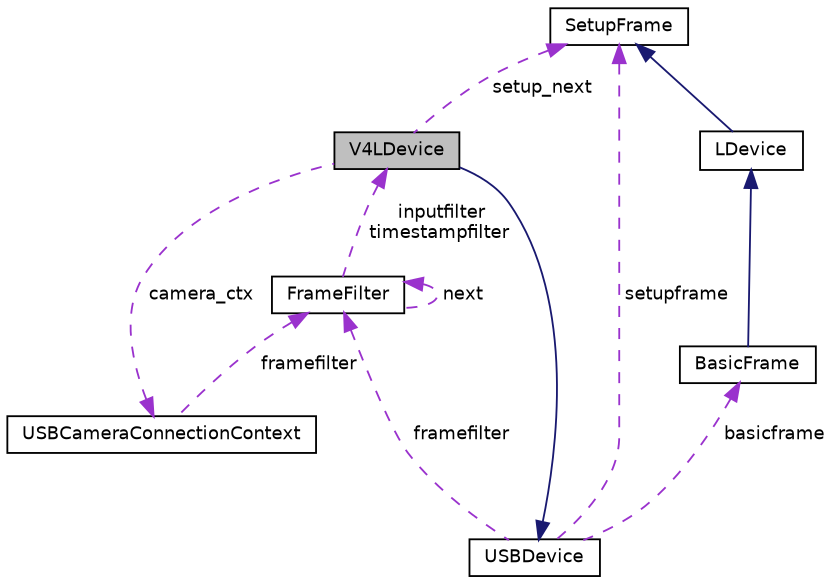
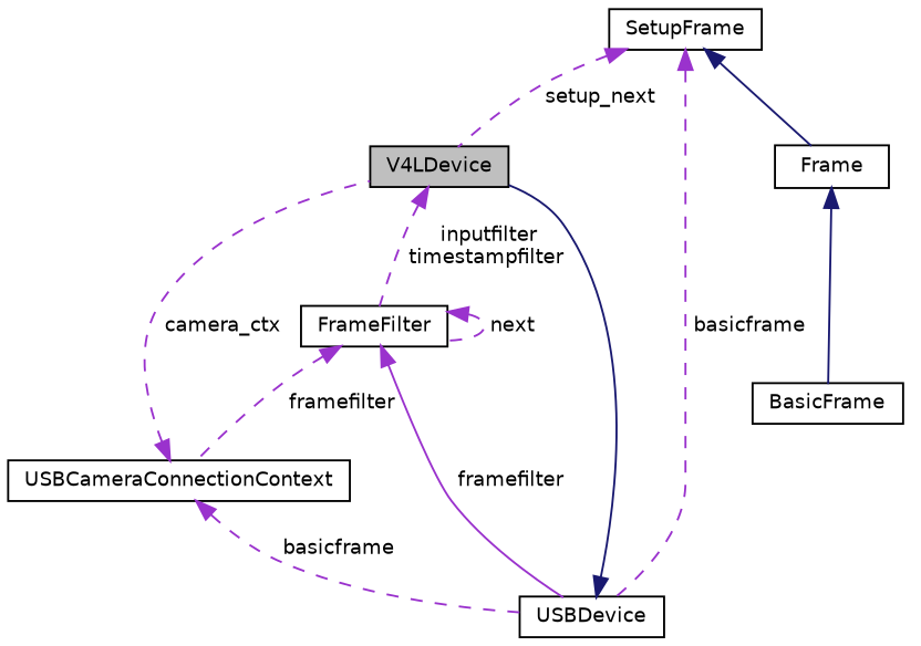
  digraph {
    node [color=black fillcolor=white fontname=Helvetica fontsize=10 shape=record style=filled]
    edge [color=darkorchid3 dir=back fontname=Helvetica fontsize=10 labelfontname=Helvetica labelfontsize=10 style=dashed]
    n1 [fillcolor=grey75 fontcolor=black height=0.2 label=V4LDevice width=0.4]
    n2 [height=0.2 label=FrameFilter width=0.4]
    n3 [height=0.2 label=USBDevice width=0.4]
    n4 [height=0.2 label=SetupFrame width=0.4]
-   n5 [height=0.2 label=LDevice width=0.4]
+   n5 [height=0.2 label=Frame width=0.4]
    n6 [height=0.2 label=BasicFrame width=0.4]
    n7 [height=0.2 label=USBCameraConnectionContext width=0.4]
    n1 -> n2 [label=" inputfilter\ntimestampfilter"]
    n2 -> n2 [label=" next"]
-   n2 -> n3 [label=" framefilter"]
+   n2 -> n3 [label=" framefilter" style=solid]
    n2 -> n7 [label=" framefilter"]
    n3 -> n1 [color=midnightblue style=solid]
    n4 -> n1 [label=" setup_next"]
-   n4 -> n3 [label=" setupframe"]
+   n4 -> n3 [label=" basicframe"]
    n4 -> n5 [color=midnightblue style=solid]
    n5 -> n6 [color=midnightblue style=solid]
-   n6 -> n3 [label=" basicframe"]
+   n7 -> n3 [label=" basicframe"]
    n7 -> n1 [label=" camera_ctx"]
  }
